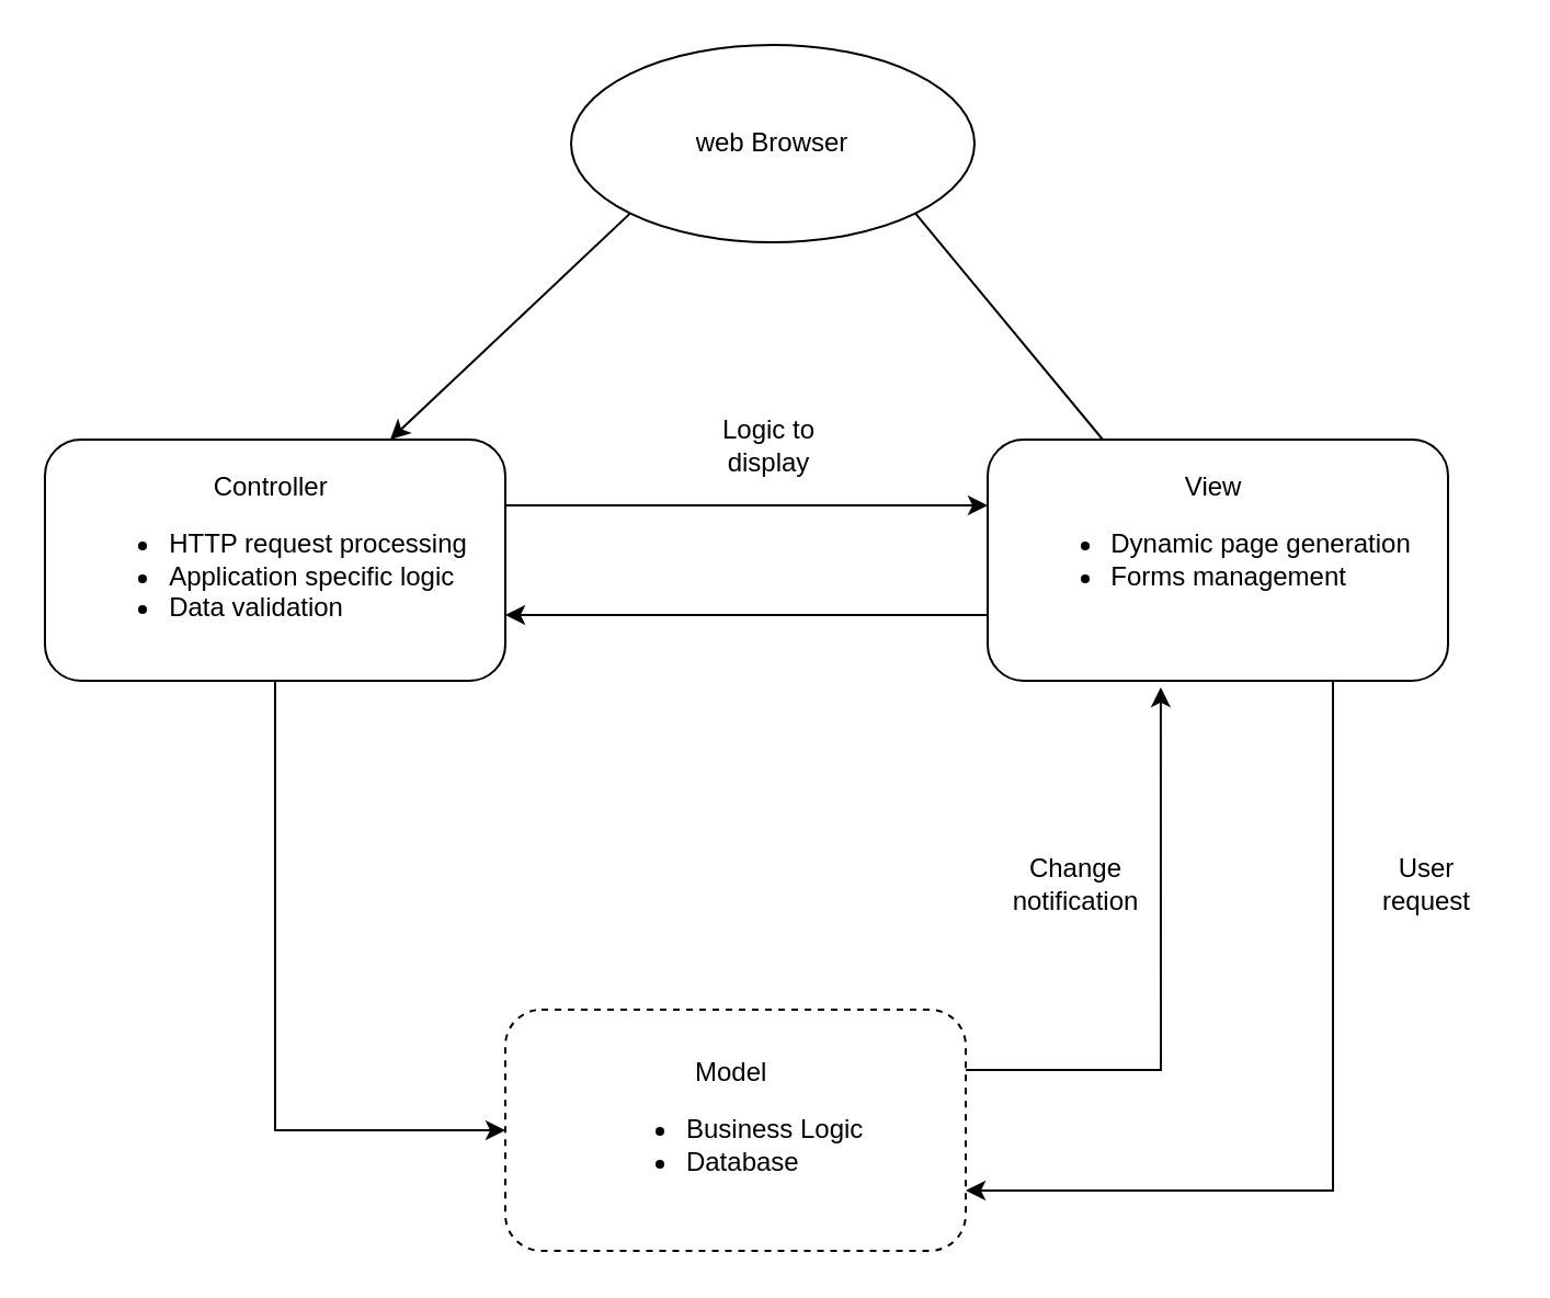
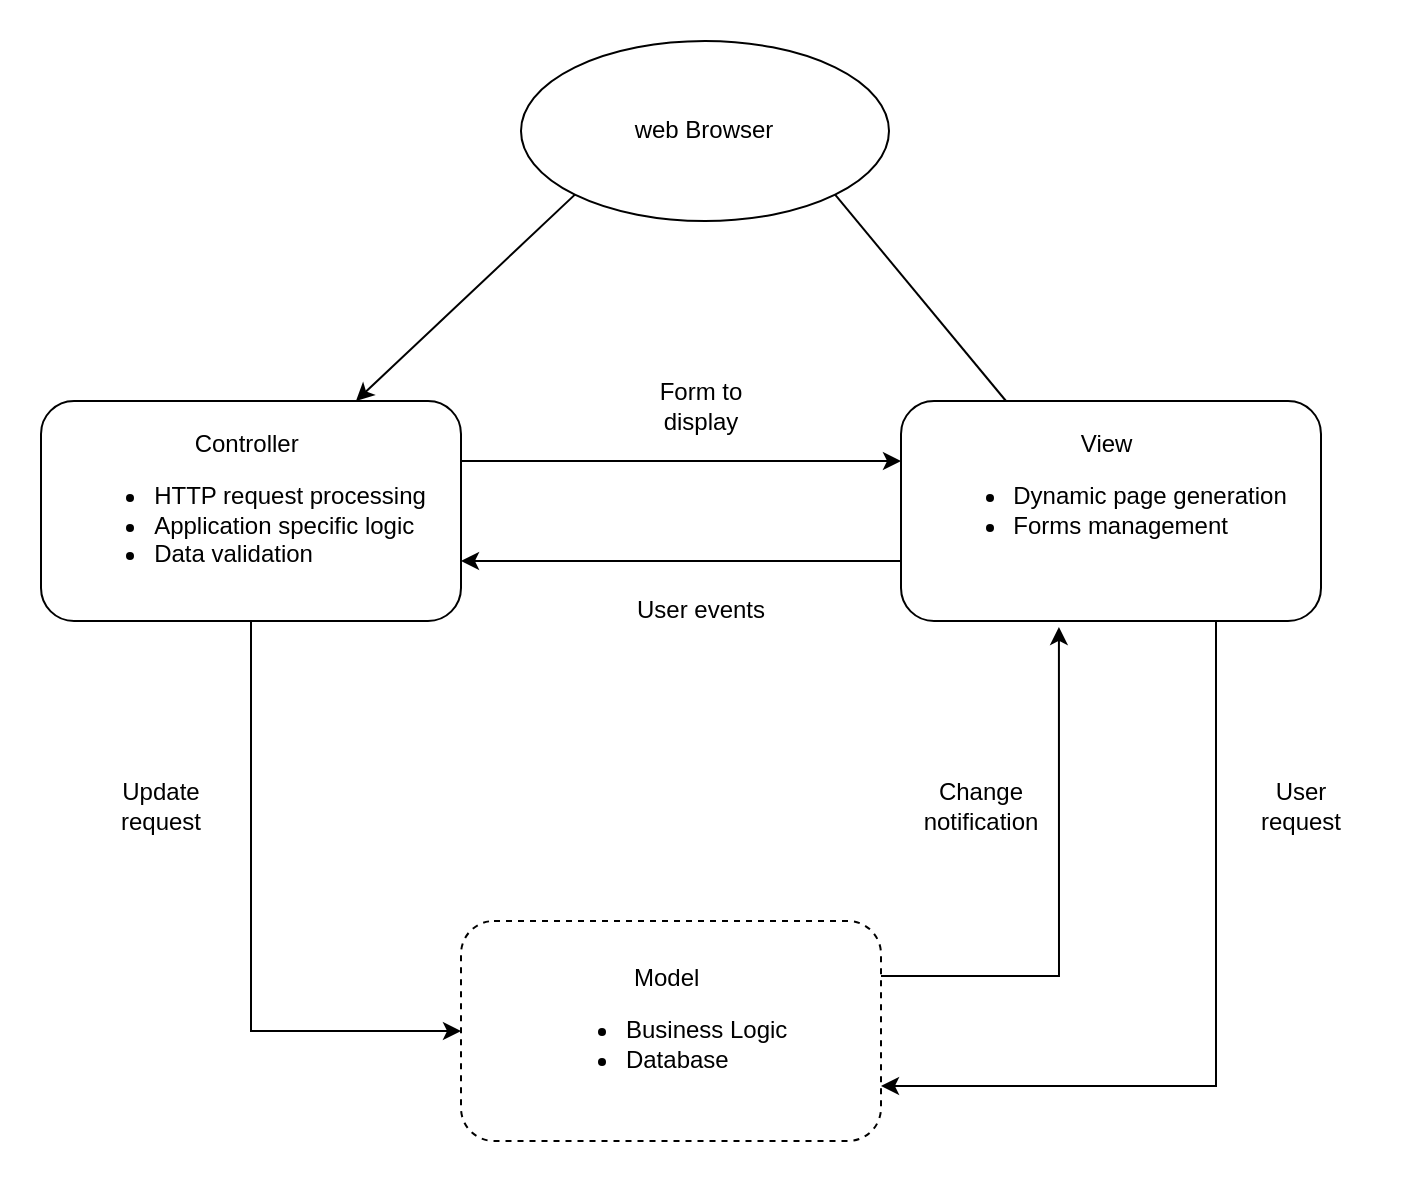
  <mxCell id="0" />
  <mxCell id="1" parent="0" />
  <mxCell id="2" value="web Browser" style="ellipse;whiteSpace=wrap;html=1;" vertex="1" parent="1"><mxGeometry x="260" y="20" width="184" height="90" as="geometry" /></mxCell>
  <mxCell id="3" style="edgeStyle=orthogonalEdgeStyle;rounded=0;orthogonalLoop=1;jettySize=auto;html=1;entryX=0;entryY=0.5;entryDx=0;entryDy=0;" edge="1" parent="1"><mxGeometry relative="1" as="geometry"><mxPoint x="230" y="230" as="sourcePoint" /><mxPoint x="450" y="230" as="targetPoint" /></mxGeometry></mxCell>
  <mxCell id="4" style="edgeStyle=none;rounded=0;orthogonalLoop=1;jettySize=auto;html=1;exitX=0;exitY=1;exitDx=0;exitDy=0;entryX=0.75;entryY=0;entryDx=0;entryDy=0;" edge="1" parent="1" source="2" target="5"><mxGeometry relative="1" as="geometry" /></mxCell>
  <mxCell id="5" value="Controller&amp;nbsp;&lt;div style=&quot;&quot;&gt;&lt;ul&gt;&lt;li style=&quot;text-align: left;&quot;&gt;HTTP request processing&lt;/li&gt;&lt;li style=&quot;text-align: left;&quot;&gt;Application specific logic&lt;/li&gt;&lt;li style=&quot;text-align: left;&quot;&gt;Data validation&lt;/li&gt;&lt;/ul&gt;&lt;/div&gt;" style="rounded=1;whiteSpace=wrap;html=1;align=center;" vertex="1" parent="1"><mxGeometry x="20" y="200" width="210" height="110" as="geometry" /></mxCell>
  <mxCell id="6" style="edgeStyle=orthogonalEdgeStyle;rounded=0;orthogonalLoop=1;jettySize=auto;html=1;entryX=1;entryY=0.5;entryDx=0;entryDy=0;" edge="1" parent="1"><mxGeometry relative="1" as="geometry"><mxPoint x="450" y="280" as="sourcePoint" /><mxPoint x="230" y="280" as="targetPoint" /></mxGeometry></mxCell>
  <mxCell id="7" style="edgeStyle=none;rounded=0;orthogonalLoop=1;jettySize=auto;html=1;exitX=0.25;exitY=0;exitDx=0;exitDy=0;entryX=1;entryY=1;entryDx=0;entryDy=0;endArrow=none;" edge="1" parent="1" source="8" target="2"><mxGeometry relative="1" as="geometry" /></mxCell>
  <mxCell id="8" value="View&amp;nbsp;&lt;div style=&quot;&quot;&gt;&lt;ul&gt;&lt;li style=&quot;text-align: left;&quot;&gt;Dynamic page generation&lt;/li&gt;&lt;li style=&quot;text-align: left;&quot;&gt;Forms management&amp;nbsp;&lt;/li&gt;&lt;/ul&gt;&lt;div style=&quot;text-align: left;&quot;&gt;&lt;br&gt;&lt;/div&gt;&lt;/div&gt;" style="rounded=1;whiteSpace=wrap;html=1;align=center;" vertex="1" parent="1"><mxGeometry x="450" y="200" width="210" height="110" as="geometry" /></mxCell>
  <mxCell id="9" style="edgeStyle=orthogonalEdgeStyle;rounded=0;orthogonalLoop=1;jettySize=auto;html=1;exitX=0.75;exitY=1;exitDx=0;exitDy=0;entryX=1;entryY=0.75;entryDx=0;entryDy=0;" edge="1" parent="1" source="8" target="11"><mxGeometry relative="1" as="geometry" /></mxCell>
  <mxCell id="10" style="edgeStyle=orthogonalEdgeStyle;rounded=0;orthogonalLoop=1;jettySize=auto;html=1;exitX=0.5;exitY=1;exitDx=0;exitDy=0;entryX=0;entryY=0.5;entryDx=0;entryDy=0;" edge="1" parent="1" source="5" target="11"><mxGeometry relative="1" as="geometry" /></mxCell>
  <mxCell id="11" value="Model&amp;nbsp;&lt;div style=&quot;&quot;&gt;&lt;ul&gt;&lt;li style=&quot;text-align: left;&quot;&gt;Business Logic&amp;nbsp;&lt;/li&gt;&lt;li style=&quot;text-align: left;&quot;&gt;Database&lt;/li&gt;&lt;/ul&gt;&lt;/div&gt;" style="rounded=1;whiteSpace=wrap;html=1;align=center;dashed=1;" vertex="1" parent="1"><mxGeometry x="230" y="460" width="210" height="110" as="geometry" /></mxCell>
  <mxCell id="12" style="edgeStyle=orthogonalEdgeStyle;rounded=0;orthogonalLoop=1;jettySize=auto;html=1;exitX=1;exitY=0.25;exitDx=0;exitDy=0;entryX=0.376;entryY=1.027;entryDx=0;entryDy=0;entryPerimeter=0;" edge="1" parent="1" source="11" target="8"><mxGeometry relative="1" as="geometry" /></mxCell>
- <mxCell id="13" value="Logic to&lt;div&gt;display&lt;/div&gt;" style="text;html=1;align=center;verticalAlign=middle;resizable=0;points=[];autosize=1;strokeColor=none;fillColor=none;" vertex="1" parent="1"><mxGeometry x="320" y="183" width="60" height="40" as="geometry" /></mxCell>
+ <mxCell id="13" value="Form to&lt;div&gt;display&lt;/div&gt;" style="text;html=1;align=center;verticalAlign=middle;resizable=0;points=[];autosize=1;strokeColor=none;fillColor=none;" vertex="1" parent="1"><mxGeometry x="320" y="183" width="60" height="40" as="geometry" /></mxCell>
+ <mxCell id="14" value="User events" style="text;html=1;align=center;verticalAlign=middle;resizable=0;points=[];autosize=1;strokeColor=none;fillColor=none;" vertex="1" parent="1"><mxGeometry x="305" y="290" width="90" height="30" as="geometry" /></mxCell>
  <mxCell id="15" value="Change&lt;div&gt;notification&lt;/div&gt;" style="text;html=1;align=center;verticalAlign=middle;resizable=0;points=[];autosize=1;strokeColor=none;fillColor=none;" vertex="1" parent="1"><mxGeometry x="450" y="383" width="80" height="40" as="geometry" /></mxCell>
  <mxCell id="16" value="User&lt;div&gt;request&lt;/div&gt;" style="text;html=1;align=center;verticalAlign=middle;resizable=0;points=[];autosize=1;strokeColor=none;fillColor=none;" vertex="1" parent="1"><mxGeometry x="615" y="383" width="70" height="40" as="geometry" /></mxCell>
+ <mxCell id="17" value="Update&lt;div&gt;request&lt;/div&gt;" style="text;html=1;align=center;verticalAlign=middle;resizable=0;points=[];autosize=1;strokeColor=none;fillColor=none;" vertex="1" parent="1"><mxGeometry x="50" y="383" width="60" height="40" as="geometry" /></mxCell>
